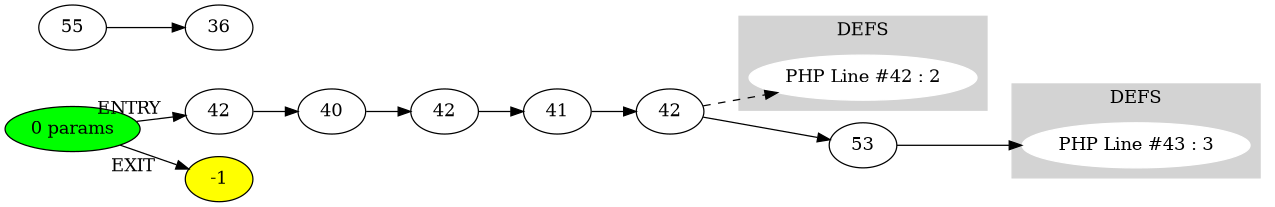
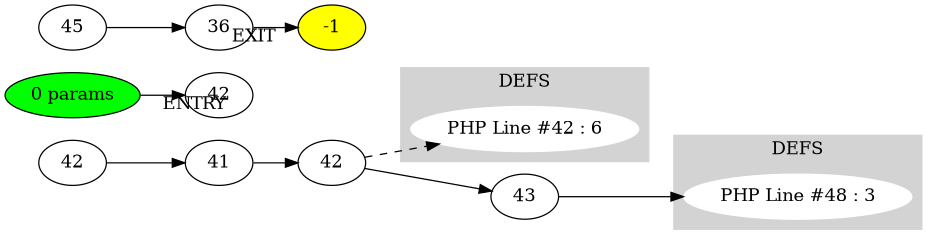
  digraph {
    rankdir=LR
-   n1 [color=white label="PHP Line #42 : 2" style=filled]
-   n2 [color=white label="PHP Line #43 : 3" style=filled]
+   n1 [color=white label="PHP Line #42 : 6" style=filled]
+   n2 [color=white label="PHP Line #48 : 3" style=filled]
    n3 [label=42]
-   n4 [label=40]
    n5 [label=42]
    n6 [label=41]
    n7 [label=42]
-   n8 [label=53]
-   n9 [label=55]
+   n8 [label=43]
+   n9 [label=45]
    n10 [label=36]
    -1 [fillcolor=yellow style=filled]
    n12 [fillcolor=green label="0 params" style=filled]
    subgraph cluster_1 {
      color=lightgrey
      label=DEFS
      style=filled
      n1
    }
    subgraph cluster_2 {
      color=lightgrey
      label=DEFS
      style=filled
      n2
    }
-   n3 -> n4
-   n4 -> n5
    n5 -> n6
    n6 -> n7
    n7 -> n1 [style=dashed]
    n7 -> n8
    n8 -> n2 [style=solid]
    n9 -> n10
-   n12 -> -1 [xlabel=EXIT]
+   n10 -> -1 [xlabel=EXIT]
    n12 -> n3 [xlabel=ENTRY]
  }
